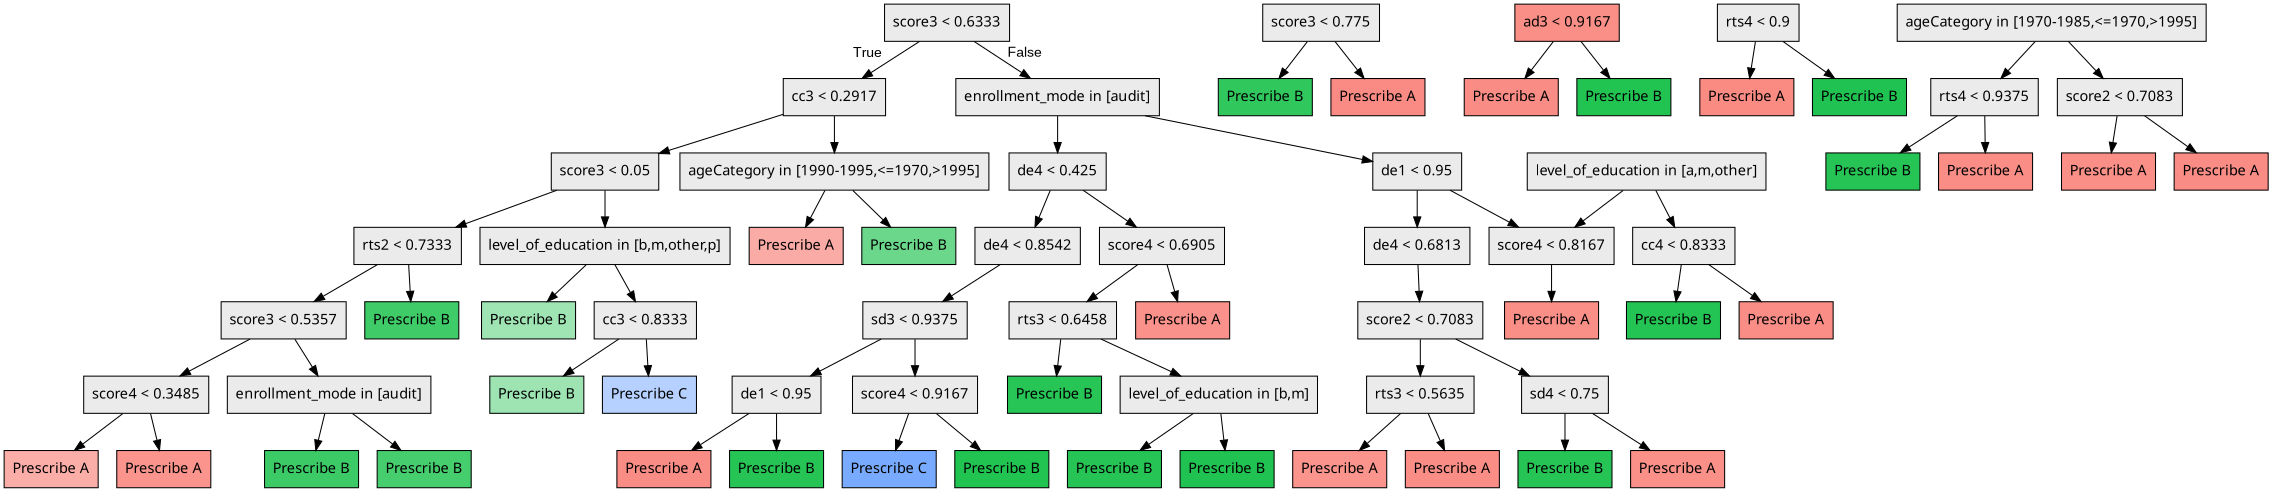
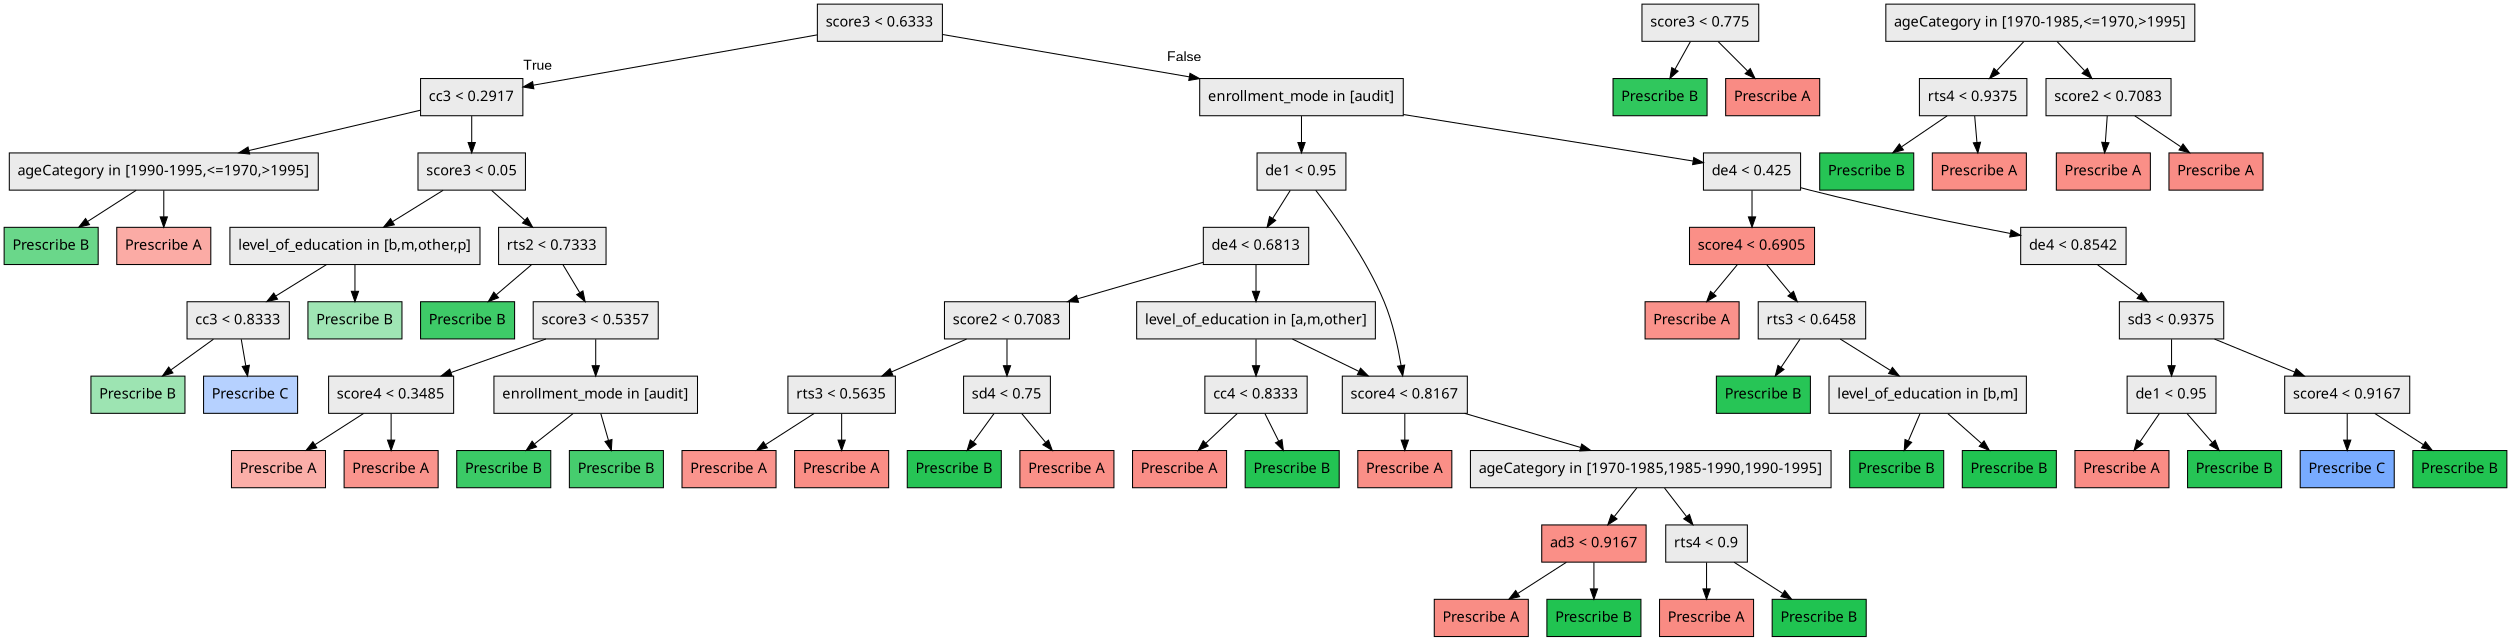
  digraph {
    node [fillcolor="#EBEBEB" fontname="bold arial" shape=box style=filled color=black]
    n1 [label="score3 &lt; 0.6333" color=""]
    n2 [label="cc3 &lt; 0.2917" color=""]
    n3 [label="enrollment_mode in [audit]" color=""]
    n4 [label="ageCategory in [1990-1995,&lt;=1970,&gt;1995]" color=""]
    n5 [label="score3 &lt; 0.05" color=""]
    n6 [label="de1 &lt; 0.95" color=""]
    n7 [label="de4 &lt; 0.425" color=""]
    n8 [fillcolor="#00BA3895" label="Prescribe B"]
    n9 [fillcolor="#F8766D9c" label="Prescribe A"]
    n10 [label="level_of_education in [b,m,other,p]" color=""]
    n11 [label="rts2 &lt; 0.7333" color=""]
    n12 [label="cc3 &lt; 0.8333" color=""]
    n13 [fillcolor="#00BA3860" label="Prescribe B"]
    n14 [fillcolor="#00BA38c1" label="Prescribe B"]
    n15 [label="score3 &lt; 0.5357" color=""]
    n16 [fillcolor="#00BA3862" label="Prescribe B"]
    n17 [fillcolor="#619CFF75" label="Prescribe C"]
    n18 [label="score4 &lt; 0.3485" color=""]
    n19 [label="enrollment_mode in [audit]" color=""]
    n20 [fillcolor="#F8766D97" label="Prescribe A"]
    n21 [fillcolor="#F8766Dc7" label="Prescribe A"]
    n22 [fillcolor="#00BA38c4" label="Prescribe B"]
    n23 [fillcolor="#00BA38b9" label="Prescribe B"]
    n24 [label="de4 &lt; 0.6813" color=""]
    n25 [label="score4 &lt; 0.8167" color=""]
-   n26 [label="score4 &lt; 0.6905" color=""]
+   n26 [fillcolor="#F8766Dd1" label="score4 &lt; 0.6905" color=""]
    n27 [label="de4 &lt; 0.8542" color=""]
    n28 [label="score2 &lt; 0.7083" color=""]
    n29 [label="level_of_education in [a,m,other]" color=""]
    n30 [fillcolor="#F8766Dd1" label="Prescribe A"]
+   n31 [label="ageCategory in [1970-1985,1985-1990,1990-1995]" color=""]
    n32 [label="rts3 &lt; 0.5635" color=""]
    n33 [label="sd4 &lt; 0.75" color=""]
    n34 [label="cc4 &lt; 0.8333" color=""]
    n35 [fillcolor="#F8766Dc6" label="Prescribe A"]
    n36 [fillcolor="#F8766Dd3" label="Prescribe A"]
    n37 [fillcolor="#00BA38d9" label="Prescribe B"]
    n38 [fillcolor="#F8766Dcf" label="Prescribe A"]
    n39 [fillcolor="#F8766Dd2" label="Prescribe A"]
    n40 [fillcolor="#00BA38dc" label="Prescribe B"]
    n41 [label="score3 &lt; 0.775" color=""]
    n42 [fillcolor="#00BA38cf" label="Prescribe B"]
    n43 [fillcolor="#F8766Dd7" label="Prescribe A"]
    n44 [fillcolor="#F8766Dd1" label="ad3 &lt; 0.9167" color=""]
    n45 [label="rts4 &lt; 0.9" color=""]
    n46 [fillcolor="#F8766Dd4" label="Prescribe A"]
    n47 [fillcolor="#00BA38de" label="Prescribe B"]
    n48 [fillcolor="#F8766Dd8" label="Prescribe A"]
    n49 [fillcolor="#00BA38df" label="Prescribe B"]
    n50 [fillcolor="#F8766Dcb" label="Prescribe A"]
    n51 [label="rts3 &lt; 0.6458" color=""]
    n52 [label="sd3 &lt; 0.9375" color=""]
    n53 [fillcolor="#00BA38d8" label="Prescribe B"]
    n54 [label="level_of_education in [b,m]" color=""]
    n55 [fillcolor="#00BA38da" label="Prescribe B"]
    n56 [fillcolor="#00BA38df" label="Prescribe B"]
    n57 [label="ageCategory in [1970-1985,&lt;=1970,&gt;1995]" color=""]
    n58 [label="rts4 &lt; 0.9375" color=""]
    n59 [label="score2 &lt; 0.7083" color=""]
    n60 [label="de1 &lt; 0.95" color=""]
    n61 [label="score4 &lt; 0.9167" color=""]
    n62 [fillcolor="#00BA38d9" label="Prescribe B"]
    n63 [fillcolor="#F8766Dd3" label="Prescribe A"]
    n64 [fillcolor="#F8766Dd1" label="Prescribe A"]
    n65 [fillcolor="#F8766Dd5" label="Prescribe A"]
    n66 [fillcolor="#F8766Dd5" label="Prescribe A"]
    n67 [fillcolor="#00BA38d9" label="Prescribe B"]
    n68 [fillcolor="#619CFFd9" label="Prescribe C"]
    n69 [fillcolor="#00BA38de" label="Prescribe B"]
    n1 -> n2 [fontname=arial headlabel=True labelangle=45 labeldistance=2.5]
    n1 -> n3 [fontname=arial headlabel=False labelangle=-45 labeldistance=2.5]
    n2 -> n4
    n2 -> n5
    n3 -> n6
    n3 -> n7
    n4 -> n8
    n4 -> n9
    n5 -> n10
    n5 -> n11
    n6 -> n24
    n6 -> n25
    n7 -> n26
    n7 -> n27
    n10 -> n12
    n10 -> n13
    n11 -> n14
    n11 -> n15
    n12 -> n16
    n12 -> n17
    n15 -> n18
    n15 -> n19
    n18 -> n20
    n18 -> n21
    n19 -> n22
    n19 -> n23
    n24 -> n28
+   n24 -> n29
    n25 -> n30
+   n25 -> n31
    n26 -> n50
    n26 -> n51
    n27 -> n52
    n28 -> n32
    n28 -> n33
    n29 -> n25
    n29 -> n34
+   n31 -> n44
+   n31 -> n45
    n32 -> n35
    n32 -> n36
    n33 -> n37
    n33 -> n38
    n34 -> n39
    n34 -> n40
    n41 -> n42
    n41 -> n43
    n44 -> n46
    n44 -> n47
    n45 -> n48
    n45 -> n49
    n51 -> n53
    n51 -> n54
    n52 -> n60
    n52 -> n61
    n54 -> n55
    n54 -> n56
    n57 -> n58
    n57 -> n59
    n58 -> n62
    n58 -> n63
    n59 -> n64
    n59 -> n65
    n60 -> n66
    n60 -> n67
    n61 -> n68
    n61 -> n69
  }
